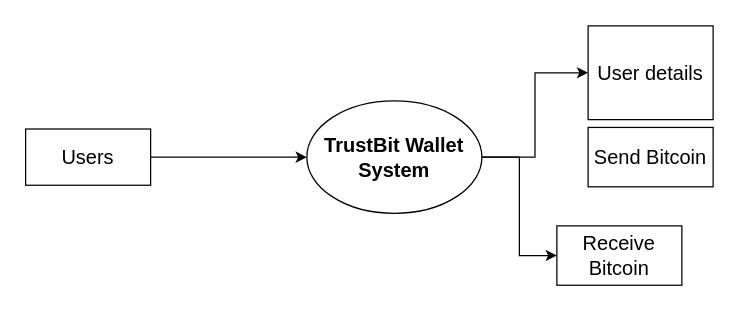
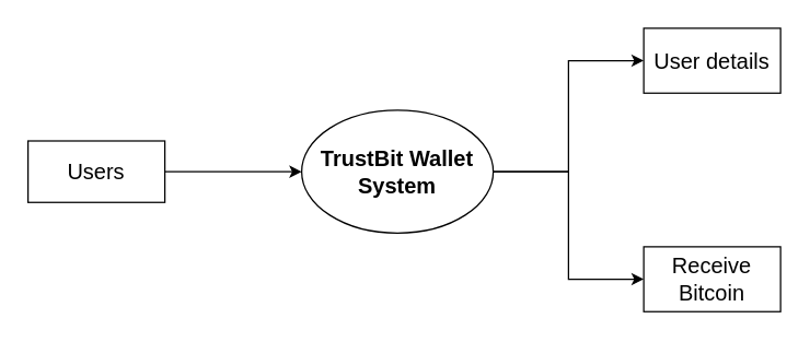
  <mxCell id="0" />
  <mxCell id="1" parent="0" />
  <mxCell id="2" style="edgeStyle=orthogonalEdgeStyle;rounded=0;orthogonalLoop=1;jettySize=auto;html=1;exitX=1;exitY=0.5;exitDx=0;exitDy=0;entryX=0;entryY=0.5;entryDx=0;entryDy=0;" edge="1" parent="1" source="4" target="7"><mxGeometry relative="1" as="geometry" /></mxCell>
  <mxCell id="3" style="edgeStyle=orthogonalEdgeStyle;rounded=0;orthogonalLoop=1;jettySize=auto;html=1;entryX=0;entryY=0.5;entryDx=0;entryDy=0;" edge="1" parent="1" source="4" target="9"><mxGeometry relative="1" as="geometry" /></mxCell>
- <mxCell id="4" value="&lt;b&gt;&lt;font style=&quot;font-size: 16px;&quot;&gt;TrustBit Wallet System&lt;/font&gt;&lt;/b&gt;" style="ellipse;whiteSpace=wrap;html=1;" vertex="1" parent="1"><mxGeometry x="245" y="80" width="140" height="90" as="geometry" /></mxCell>
+ <mxCell id="4" value="&lt;b&gt;&lt;font style=&quot;font-size: 16px;&quot;&gt;TrustBit Wallet System&lt;/font&gt;&lt;/b&gt;" style="ellipse;whiteSpace=wrap;html=1;" vertex="1" parent="1"><mxGeometry x="220" y="80" width="140" height="90" as="geometry" /></mxCell>
  <mxCell id="5" style="edgeStyle=orthogonalEdgeStyle;rounded=0;orthogonalLoop=1;jettySize=auto;html=1;exitX=1;exitY=0.5;exitDx=0;exitDy=0;entryX=0;entryY=0.5;entryDx=0;entryDy=0;" edge="1" parent="1" source="6" target="4"><mxGeometry relative="1" as="geometry" /></mxCell>
  <mxCell id="6" value="&lt;font style=&quot;font-size: 16px;&quot;&gt;Users&lt;/font&gt;" style="rounded=0;whiteSpace=wrap;html=1;" vertex="1" parent="1"><mxGeometry x="20" y="102.5" width="100" height="45" as="geometry" /></mxCell>
- <mxCell id="7" value="&lt;font style=&quot;font-size: 16px;&quot;&gt;User details&lt;/font&gt;" style="rounded=0;whiteSpace=wrap;html=1;" vertex="1" parent="1"><mxGeometry x="470" y="20" width="100" height="75" as="geometry" /></mxCell>
- <mxCell id="8" value="&lt;font style=&quot;font-size: 16px;&quot;&gt;Send Bitcoin&lt;/font&gt;" style="rounded=0;whiteSpace=wrap;html=1;" vertex="1" parent="1"><mxGeometry x="470" y="101.25" width="100" height="47.5" as="geometry" /></mxCell>
- <mxCell id="9" value="&lt;font style=&quot;font-size: 16px;&quot;&gt;Receive Bitcoin&lt;/font&gt;" style="rounded=0;whiteSpace=wrap;html=1;" vertex="1" parent="1"><mxGeometry x="445" y="180" width="100" height="47.5" as="geometry" /></mxCell>
+ <mxCell id="7" value="&lt;font style=&quot;font-size: 16px;&quot;&gt;User details&lt;/font&gt;" style="rounded=0;whiteSpace=wrap;html=1;" vertex="1" parent="1"><mxGeometry x="470" y="20" width="100" height="47.5" as="geometry" /></mxCell>
+ <mxCell id="9" value="&lt;font style=&quot;font-size: 16px;&quot;&gt;Receive Bitcoin&lt;/font&gt;" style="rounded=0;whiteSpace=wrap;html=1;" vertex="1" parent="1"><mxGeometry x="470" y="180" width="100" height="47.5" as="geometry" /></mxCell>
